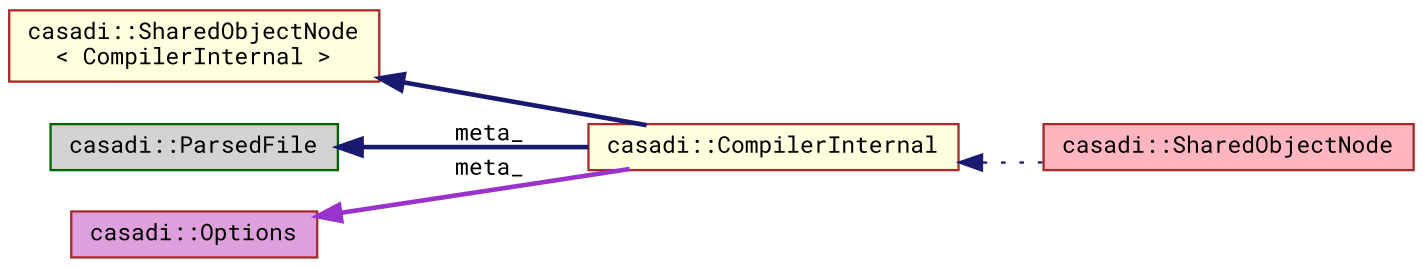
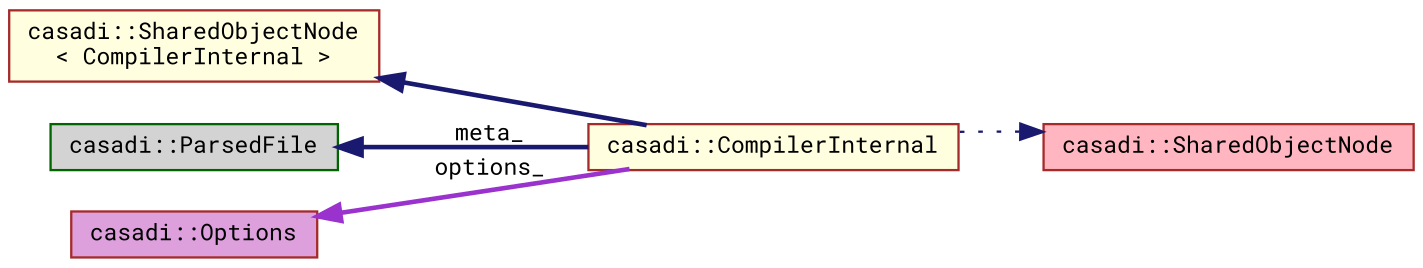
  digraph {
    fontname="Roboto Mono"
    rankdir=LR
    node [color=brown fillcolor=lightyellow fontname="Roboto Mono" fontsize=10 shape=record style=filled]
    edge [color=midnightblue dir=back fontname="Roboto Mono" fontsize=10 labelfontname="FreeSans.ttf" labelfontsize=10 style=bold]
    n1 [fontcolor=black height=0.2 label="casadi::CompilerInternal" width=0.4]
    n2 [fillcolor=lightpink height=0.2 label="casadi::SharedObjectNode" width=0.4]
    n3 [height=0.2 label="casadi::SharedObjectNode\l\< CompilerInternal \>" width=0.4]
    n4 [color=darkgreen fillcolor=lightgrey height=0.2 label="casadi::ParsedFile" width=0.4]
    n5 [fillcolor=plum height=0.2 label="casadi::Options" width=0.4]
-   n1 -> n2 [style=dotted]
+   n2 -> n1 [style=dotted]
    n3 -> n1
    n4 -> n1 [label=" meta_"]
-   n5 -> n1 [color=darkorchid3 label=" meta_"]
+   n5 -> n1 [color=darkorchid3 label=" options_"]
  }
